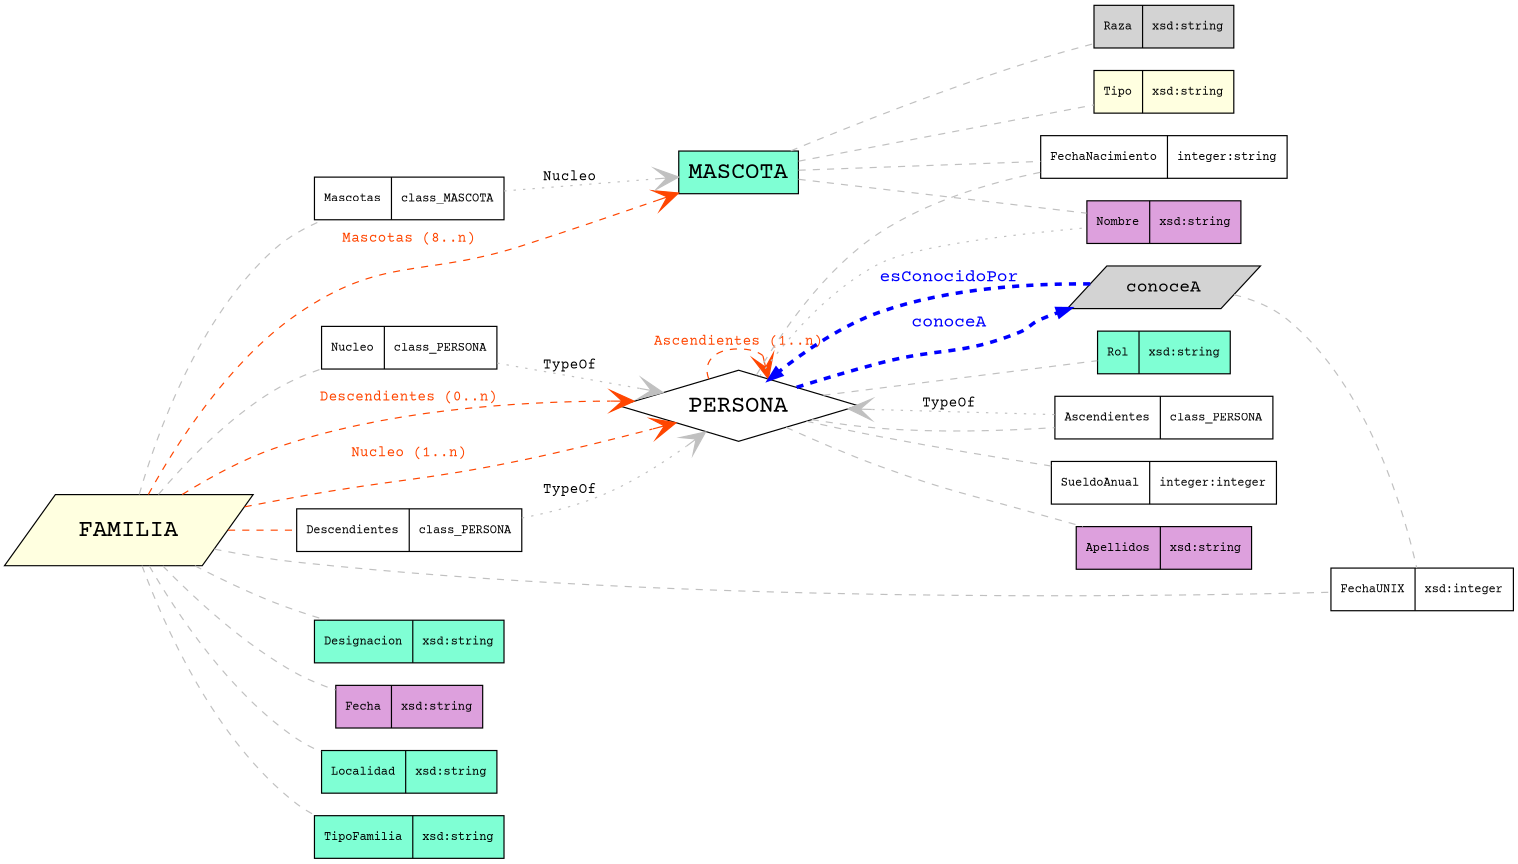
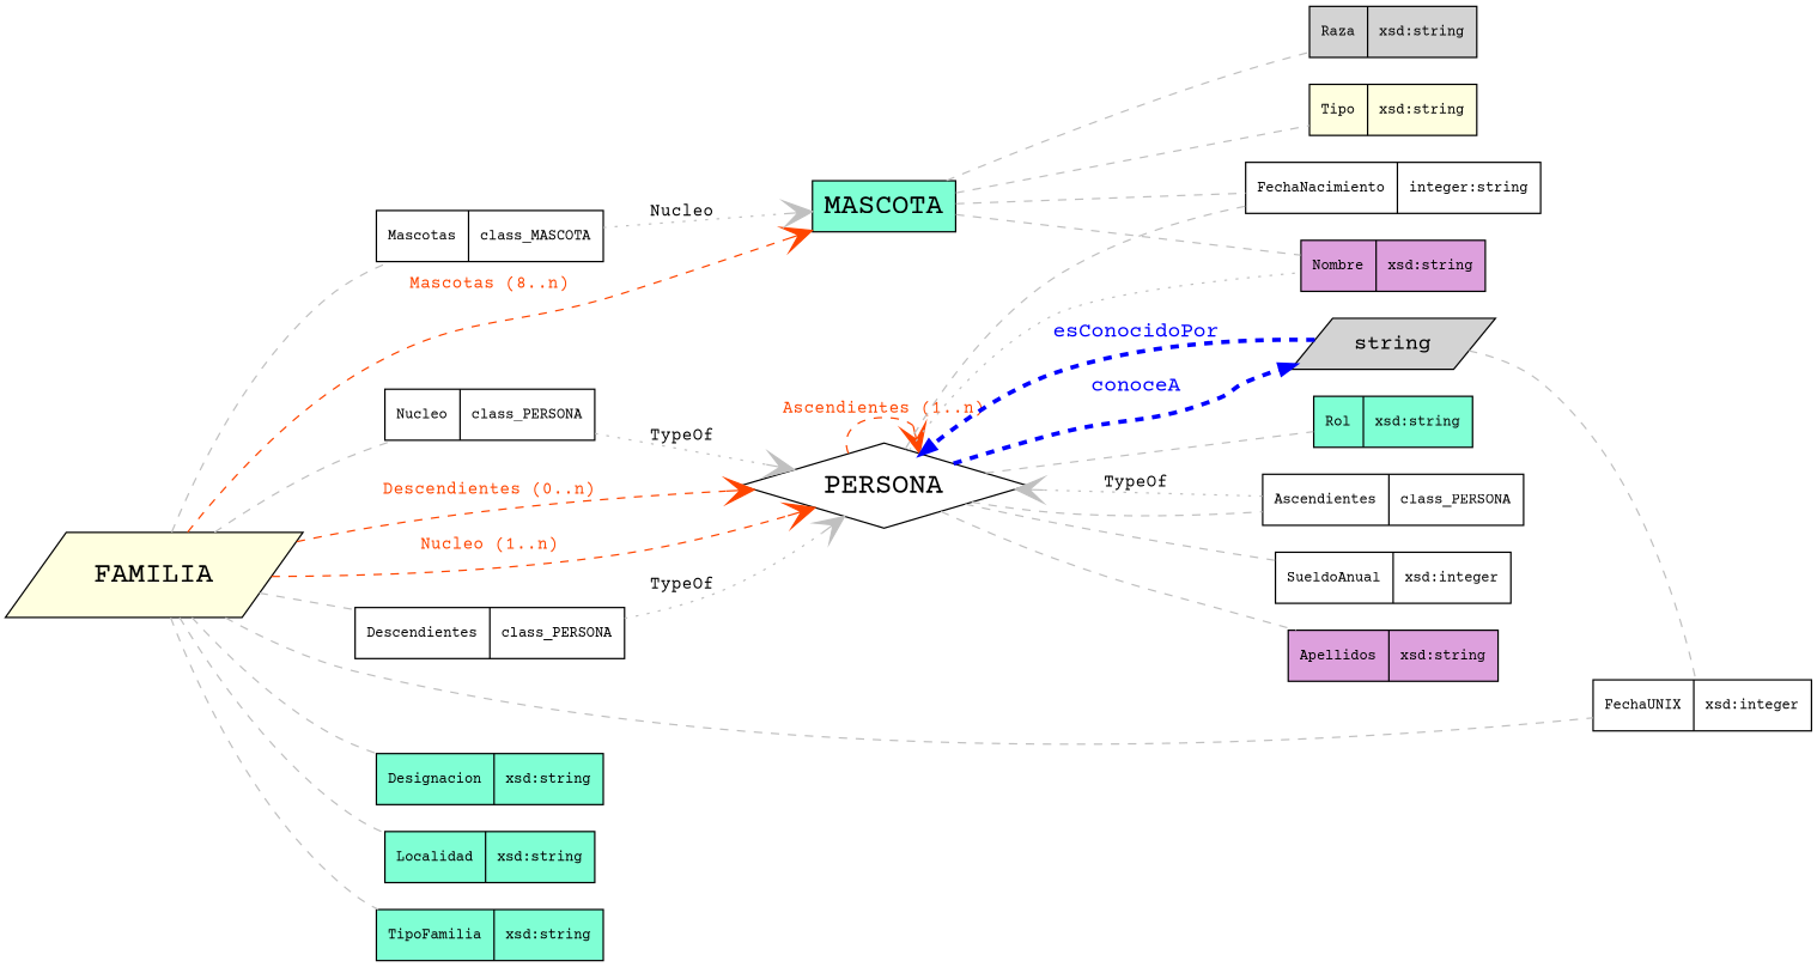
  graph {
    fontname="Courier Prime"
    rankdir=LR
    node [fillcolor=white fontname="Courier Prime" fontsize=10 shape=record style=filled]
    edge [color=grey fontname="Courier Prime" fontsize=12 style=dashed]
    n1 [fillcolor=lightyellow fontsize=20 label=FAMILIA shape=parallelogram]
    n2 [fillcolor=aquamarine fontsize=20 label=MASCOTA shape=box]
    n3 [fontsize=20 label=PERSONA shape=diamond]
    n4 [label="{Descendientes|class_PERSONA}"]
    n5 [fillcolor=aquamarine label="{Designacion|xsd:string}"]
-   n6 [fillcolor=plum label="{Fecha|xsd:string}"]
    n7 [label="{FechaUNIX|xsd:integer}"]
    n8 [fillcolor=aquamarine label="{Localidad|xsd:string}"]
    n9 [label="{Mascotas|class_MASCOTA}"]
    n10 [label="{Nucleo|class_PERSONA}"]
    n11 [fillcolor=aquamarine label="{TipoFamilia|xsd:string}"]
    n12 [label="{FechaNacimiento|integer:string}"]
    n13 [fillcolor=plum label="{Nombre|xsd:string}"]
    n14 [fillcolor=lightgrey label="{Raza|xsd:string}"]
    n15 [fillcolor=lightyellow label="{Tipo|xsd:string}"]
    n16 [fillcolor=plum label="{Apellidos|xsd:string}"]
    n17 [label="{Ascendientes|class_PERSONA}"]
    n18 [fillcolor=aquamarine label="{Rol|xsd:string}"]
-   n19 [label="{SueldoAnual|integer:integer}"]
-   n20 [fillcolor=lightgrey fontsize=15 label=conoceA shape=parallelogram]
+   n19 [label="{SueldoAnual|xsd:integer}"]
+   n20 [fillcolor=lightgrey fontsize=15 label=string shape=parallelogram]
    n1 -- n2 [arrowhead=vee arrowsize=2 color=orangered dir=forward fontcolor=orangered label="Mascotas (8..n)"]
    n1 -- n3 [arrowhead=vee arrowsize=2 color=orangered dir=forward fontcolor=orangered label="Descendientes (0..n)"]
    n1 -- n3 [arrowhead=vee arrowsize=2 color=orangered dir=forward fontcolor=orangered label="Nucleo (1..n)"]
-   n1 -- n4 [color=orangered]
+   n1 -- n4
    n1 -- n5
-   n1 -- n6
    n1 -- n7
    n1 -- n8
    n1 -- n9
    n1 -- n10
    n1 -- n11
    n2 -- n12
    n2 -- n13
    n2 -- n14
    n2 -- n15
    n3 -- n3 [arrowhead=vee arrowsize=2 color=orangered dir=forward fontcolor=orangered label="Ascendientes (1..n)"]
    n3 -- n12
    n3 -- n13 [style=dotted]
    n3 -- n16
    n3 -- n17
    n3 -- n18
    n3 -- n19
    n3 -- n20 [arrowhead=normal arrowsize=1 color=blue dir=forward fontcolor=blue fontsize=15 label=conoceA penwidth=3]
    n4 -- n3 [arrowhead=vee arrowsize=2 dir=forward label=TypeOf style=dotted]
    n9 -- n2 [arrowhead=vee arrowsize=2 dir=forward label=Nucleo style=dotted]
    n10 -- n3 [arrowhead=vee arrowsize=2 dir=forward label=TypeOf style=dotted]
    n17 -- n3 [arrowhead=vee arrowsize=2 dir=forward label=TypeOf style=dotted]
    n20 -- n3 [arrowhead=normal arrowsize=1 color=blue dir=forward fontcolor=blue fontsize=15 label=esConocidoPor penwidth=3]
    n20 -- n7
  }
